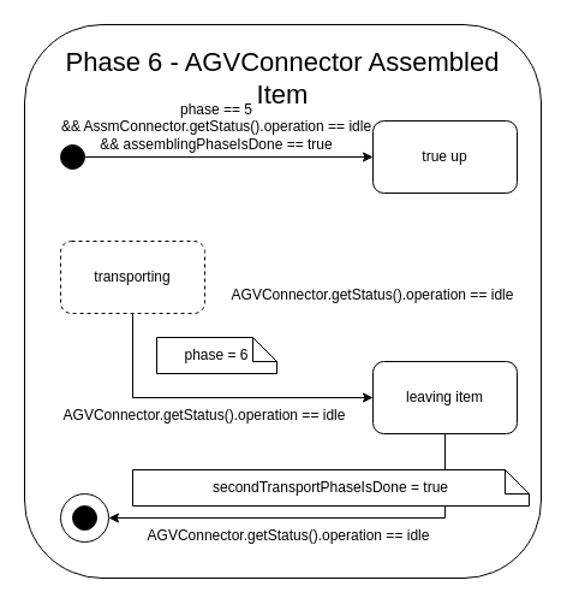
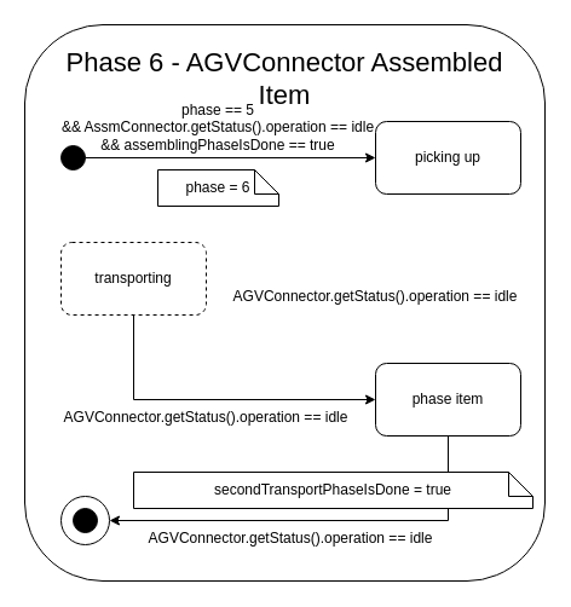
  <mxCell id="0" />
  <mxCell id="1" parent="0" />
  <mxCell id="2" value="" style="rounded=1;whiteSpace=wrap;html=1;" vertex="1" parent="1"><mxGeometry x="20" y="20" width="430" height="460" as="geometry" /></mxCell>
  <mxCell id="3" style="edgeStyle=orthogonalEdgeStyle;rounded=0;orthogonalLoop=1;jettySize=auto;html=1;entryX=0;entryY=0.5;entryDx=0;entryDy=0;" edge="1" parent="1" source="4" target="5"><mxGeometry relative="1" as="geometry"><mxPoint x="160" y="130" as="targetPoint" /></mxGeometry></mxCell>
  <mxCell id="4" value="" style="ellipse;whiteSpace=wrap;html=1;fillColor=#000000;" vertex="1" parent="1"><mxGeometry x="50" y="120" width="20" height="20" as="geometry" /></mxCell>
- <mxCell id="5" value="true up" style="rounded=1;whiteSpace=wrap;html=1;" vertex="1" parent="1"><mxGeometry x="310" y="100" width="120" height="60" as="geometry" /></mxCell>
+ <mxCell id="5" value="picking up" style="rounded=1;whiteSpace=wrap;html=1;" vertex="1" parent="1"><mxGeometry x="310" y="100" width="120" height="60" as="geometry" /></mxCell>
  <mxCell id="6" value="phase == 5&lt;br&gt;&amp;amp;&amp;amp; AssmConnector.getStatus().operation == idle&lt;br&gt;&amp;amp;&amp;amp; assemblingPhaseIsDone == true" style="text;html=1;strokeColor=none;fillColor=none;align=center;verticalAlign=middle;whiteSpace=wrap;rounded=0;" vertex="1" parent="1"><mxGeometry x="40" y="80" width="280" height="50" as="geometry" /></mxCell>
  <mxCell id="7" value="&lt;font style=&quot;font-size: 22px;&quot;&gt;Phase 6 - AGVConnector Assembled Item&lt;/font&gt;" style="text;html=1;strokeColor=none;fillColor=none;align=center;verticalAlign=middle;whiteSpace=wrap;rounded=0;" vertex="1" parent="1"><mxGeometry x="40" y="50" width="390" height="30" as="geometry" /></mxCell>
  <mxCell id="8" style="edgeStyle=orthogonalEdgeStyle;rounded=0;orthogonalLoop=1;jettySize=auto;html=1;" edge="1" parent="1" source="9" target="13"><mxGeometry relative="1" as="geometry"><Array as="points"><mxPoint x="110" y="330" /></Array></mxGeometry></mxCell>
  <mxCell id="9" value="transporting" style="rounded=1;whiteSpace=wrap;html=1;dashed=1;" vertex="1" parent="1"><mxGeometry x="50" y="200" width="120" height="60" as="geometry" /></mxCell>
  <mxCell id="10" value="AGVConnector.getStatus().operation == idle" style="text;html=1;strokeColor=none;fillColor=none;align=center;verticalAlign=middle;whiteSpace=wrap;rounded=0;" vertex="1" parent="1"><mxGeometry x="190" y="230" width="240" height="30" as="geometry" /></mxCell>
- <mxCell id="11" value="phase = 6" style="shape=note;size=20;whiteSpace=wrap;html=1;" vertex="1" parent="1"><mxGeometry x="130" y="280" width="100" height="30" as="geometry" /></mxCell>
+ <mxCell id="11" value="phase = 6" style="shape=note;size=20;whiteSpace=wrap;html=1;" vertex="1" parent="1"><mxGeometry x="130" y="140" width="100" height="30" as="geometry" /></mxCell>
  <mxCell id="12" style="edgeStyle=orthogonalEdgeStyle;rounded=0;orthogonalLoop=1;jettySize=auto;html=1;" edge="1" parent="1" source="13" target="16"><mxGeometry relative="1" as="geometry"><mxPoint x="170" y="430" as="targetPoint" /><Array as="points"><mxPoint x="370" y="430" /></Array></mxGeometry></mxCell>
- <mxCell id="13" value="leaving item" style="rounded=1;whiteSpace=wrap;html=1;" vertex="1" parent="1"><mxGeometry x="310" y="300" width="120" height="60" as="geometry" /></mxCell>
+ <mxCell id="13" value="phase item" style="rounded=1;whiteSpace=wrap;html=1;" vertex="1" parent="1"><mxGeometry x="310" y="300" width="120" height="60" as="geometry" /></mxCell>
  <mxCell id="14" value="AGVConnector.getStatus().operation == idle" style="text;html=1;strokeColor=none;fillColor=none;align=center;verticalAlign=middle;whiteSpace=wrap;rounded=0;" vertex="1" parent="1"><mxGeometry x="50" y="330" width="240" height="30" as="geometry" /></mxCell>
  <mxCell id="15" value="" style="ellipse;whiteSpace=wrap;html=1;fillColor=#000000;" vertex="1" parent="1"><mxGeometry x="60" y="420" width="20" height="20" as="geometry" /></mxCell>
  <mxCell id="16" value="" style="ellipse;whiteSpace=wrap;html=1;fillColor=none;" vertex="1" parent="1"><mxGeometry x="50" y="410" width="40" height="40" as="geometry" /></mxCell>
  <mxCell id="17" value="AGVConnector.getStatus().operation == idle" style="text;html=1;strokeColor=none;fillColor=none;align=center;verticalAlign=middle;whiteSpace=wrap;rounded=0;" vertex="1" parent="1"><mxGeometry x="120" y="430" width="240" height="30" as="geometry" /></mxCell>
  <mxCell id="18" value="secondTransportPhaseIsDone = true" style="shape=note;size=20;whiteSpace=wrap;html=1;" vertex="1" parent="1"><mxGeometry x="110" y="390" width="330" height="30" as="geometry" /></mxCell>
